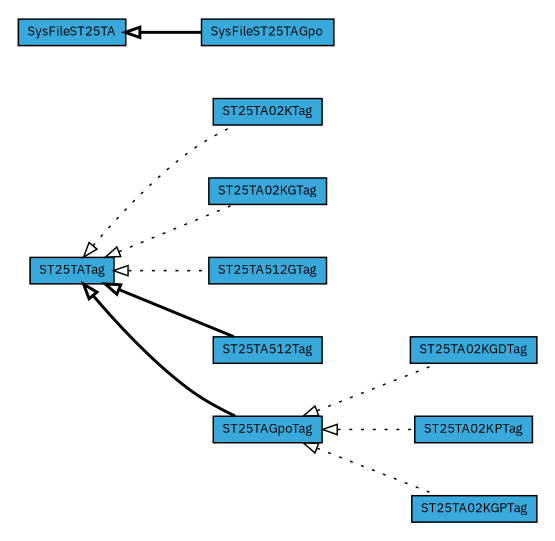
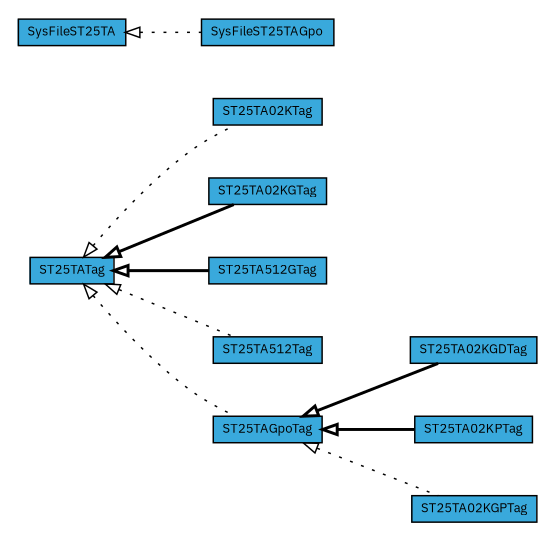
  digraph {
    fontname="IBM Plex Sans"
    nodesep=0.25
    rankdir=LR
    ranksep=0.5
    node [fontcolor=black fontname="IBM Plex Sans" fontsize=9.0 shape=plaintext]
    edge [arrowtail=empty dir=back fontname="IBM Plex Sans" fontsize=10 headport=p labelfontname=Helvetica labelfontsize=10 style=bold tailport=p]
    n1 [label=<<table title="com.st.st25sdk.type4a.st25ta.ST25TA02KTag" border="0" cellborder="1" cellspacing="0" cellpadding="2" port="p" bgcolor="#39a9dc" href="./ST25TA02KTag.html"> 		<tr><td><table border="0" cellspacing="0" cellpadding="1"> <tr><td align="center" balign="center"> ST25TA02KTag </td></tr> 		</table></td></tr> 		</table>>]
    n2 [label=<<table title="com.st.st25sdk.type4a.st25ta.ST25TA02KGTag" border="0" cellborder="1" cellspacing="0" cellpadding="2" port="p" bgcolor="#39a9dc" href="./ST25TA02KGTag.html"> 		<tr><td><table border="0" cellspacing="0" cellpadding="1"> <tr><td align="center" balign="center"> ST25TA02KGTag </td></tr> 		</table></td></tr> 		</table>>]
    n3 [label=<<table title="com.st.st25sdk.type4a.st25ta.ST25TA512GTag" border="0" cellborder="1" cellspacing="0" cellpadding="2" port="p" bgcolor="#39a9dc" href="./ST25TA512GTag.html"> 		<tr><td><table border="0" cellspacing="0" cellpadding="1"> <tr><td align="center" balign="center"> ST25TA512GTag </td></tr> 		</table></td></tr> 		</table>>]
    n4 [label=<<table title="com.st.st25sdk.type4a.st25ta.ST25TATag" border="0" cellborder="1" cellspacing="0" cellpadding="2" port="p" bgcolor="#39a9dc" href="./ST25TATag.html"> 		<tr><td><table border="0" cellspacing="0" cellpadding="1"> <tr><td align="center" balign="center"> ST25TATag </td></tr> 		</table></td></tr> 		</table>>]
    n5 [label=<<table title="com.st.st25sdk.type4a.st25ta.ST25TA512Tag" border="0" cellborder="1" cellspacing="0" cellpadding="2" port="p" bgcolor="#39a9dc" href="./ST25TA512Tag.html"> 		<tr><td><table border="0" cellspacing="0" cellpadding="1"> <tr><td align="center" balign="center"> ST25TA512Tag </td></tr> 		</table></td></tr> 		</table>>]
    n6 [label=<<table title="com.st.st25sdk.type4a.st25ta.ST25TAGpoTag" border="0" cellborder="1" cellspacing="0" cellpadding="2" port="p" bgcolor="#39a9dc" href="./ST25TAGpoTag.html"> 		<tr><td><table border="0" cellspacing="0" cellpadding="1"> <tr><td align="center" balign="center"> ST25TAGpoTag </td></tr> 		</table></td></tr> 		</table>>]
    n7 [label=<<table title="com.st.st25sdk.type4a.st25ta.ST25TA02KGDTag" border="0" cellborder="1" cellspacing="0" cellpadding="2" port="p" bgcolor="#39a9dc" href="./ST25TA02KGDTag.html"> 		<tr><td><table border="0" cellspacing="0" cellpadding="1"> <tr><td align="center" balign="center"> ST25TA02KGDTag </td></tr> 		</table></td></tr> 		</table>>]
    n8 [label=<<table title="com.st.st25sdk.type4a.st25ta.ST25TA02KPTag" border="0" cellborder="1" cellspacing="0" cellpadding="2" port="p" bgcolor="#39a9dc" href="./ST25TA02KPTag.html"> 		<tr><td><table border="0" cellspacing="0" cellpadding="1"> <tr><td align="center" balign="center"> ST25TA02KPTag </td></tr> 		</table></td></tr> 		</table>>]
    n9 [label=<<table title="com.st.st25sdk.type4a.st25ta.ST25TA02KGPTag" border="0" cellborder="1" cellspacing="0" cellpadding="2" port="p" bgcolor="#39a9dc" href="./ST25TA02KGPTag.html"> 		<tr><td><table border="0" cellspacing="0" cellpadding="1"> <tr><td align="center" balign="center"> ST25TA02KGPTag </td></tr> 		</table></td></tr> 		</table>>]
    n10 [label=<<table title="com.st.st25sdk.type4a.st25ta.SysFileST25TAGpo" border="0" cellborder="1" cellspacing="0" cellpadding="2" port="p" bgcolor="#39a9dc" href="./SysFileST25TAGpo.html"> 		<tr><td><table border="0" cellspacing="0" cellpadding="1"> <tr><td align="center" balign="center"> SysFileST25TAGpo </td></tr> 		</table></td></tr> 		</table>>]
    n11 [label=<<table title="com.st.st25sdk.type4a.st25ta.SysFileST25TA" border="0" cellborder="1" cellspacing="0" cellpadding="2" port="p" bgcolor="#39a9dc" href="./SysFileST25TA.html"> 		<tr><td><table border="0" cellspacing="0" cellpadding="1"> <tr><td align="center" balign="center"> SysFileST25TA </td></tr> 		</table></td></tr> 		</table>>]
    n4 -> n1 [style=dotted]
-   n4 -> n2 [style=dotted]
-   n4 -> n3 [style=dotted]
-   n4 -> n5
-   n4 -> n6
-   n6 -> n7 [style=dotted]
-   n6 -> n8 [style=dotted]
+   n4 -> n2
+   n4 -> n3
+   n4 -> n5 [style=dotted]
+   n4 -> n6 [style=dotted]
+   n6 -> n7
+   n6 -> n8
    n6 -> n9 [style=dotted]
-   n11 -> n10
+   n11 -> n10 [style=dotted]
  }
